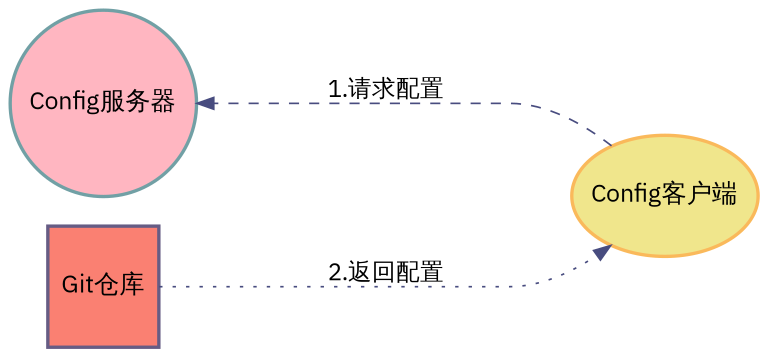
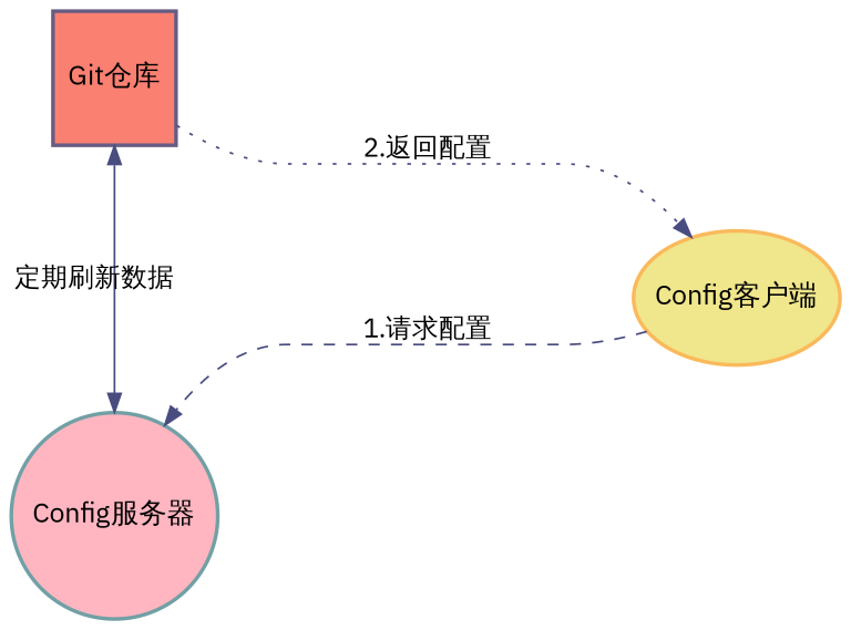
  digraph {
    fontname="IBM Plex Sans"
    rankdir=LR
    node [fontcolor="#000000" fontname="IBM Plex Sans" fontsize=15 penwidth=2 style="rounded,filled"]
    edge [color="#484c7f" fontname="IBM Plex Sans" fontsize=14 minlen=4]
    n1 [color="#71a0a5" fillcolor=lightpink height=1 label="Config服务器" shape=circle]
    n2 [color="#665c84" fillcolor=salmon height=1 label="Git仓库" shape=box style="normal,filled"]
    n3 [color="#fab95b" fillcolor=khaki height=1 label="Config客户端" shape=ellipse]
    subgraph sub_1 {
      rank=same
      n1
      n2
    }
+   n2 -> n1 [dir=both label="定期刷新数据" style=solid]
    n2 -> n3 [label=" 2.返回配置" style=dotted]
    n3 -> n1 [label=" 1.请求配置" style=dashed]
  }
